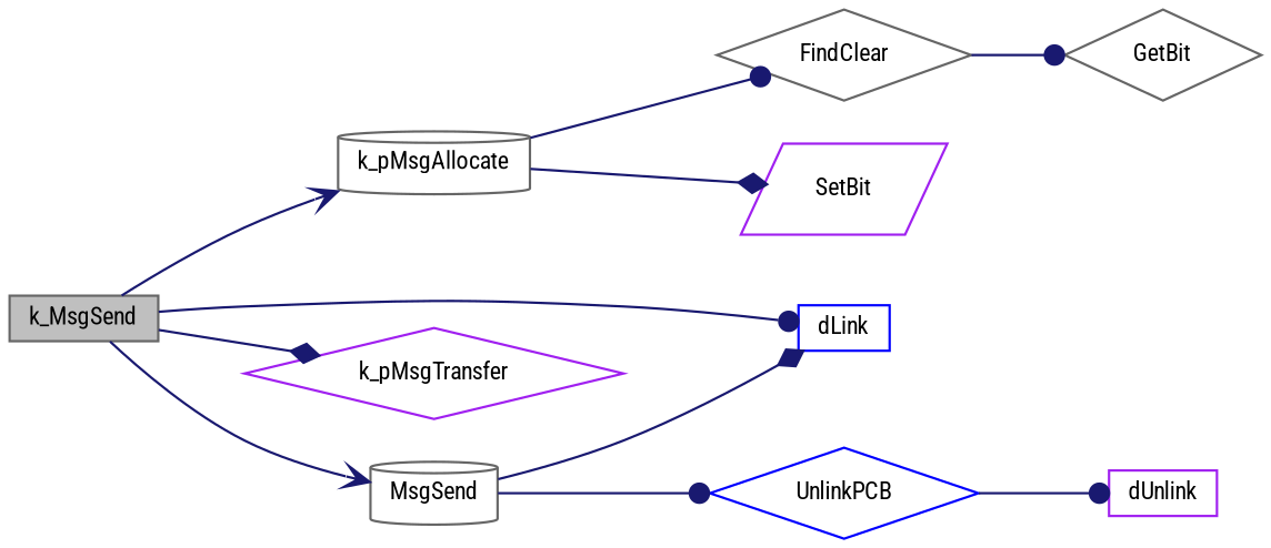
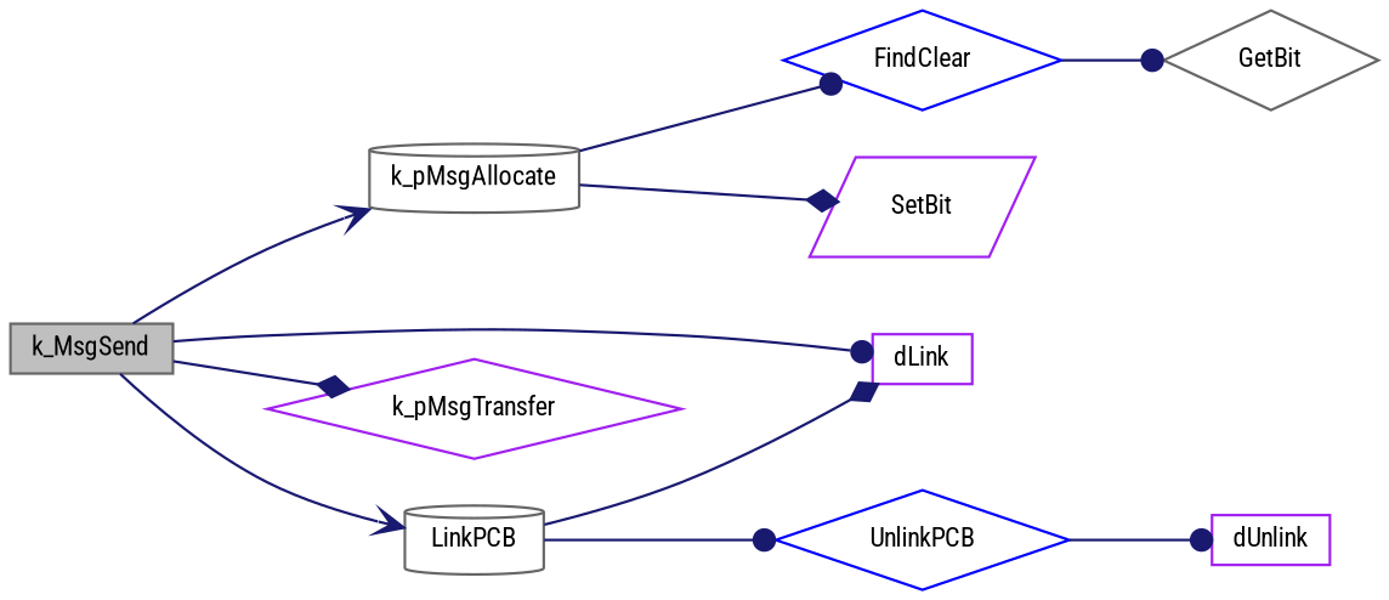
  digraph {
    fontname="Roboto Condensed"
    rankdir=LR
    node [color=gray40 fillcolor=white fontname="Roboto Condensed" fontsize=10 shape=diamond style=filled]
    edge [arrowhead=dot color=midnightblue fontname="Roboto Condensed" fontsize=10 labelfontname=Helvetica labelfontsize=10 style=solid]
    n1 [fillcolor=grey75 fontcolor=black height=0.2 label=k_MsgSend shape=box width=0.4]
-   n2 [color=blue height=0.2 label=dLink shape=box width=0.4]
+   n2 [color=purple height=0.2 label=dLink shape=box width=0.4]
    n3 [height=0.2 label=k_pMsgAllocate shape=cylinder width=0.4]
    n4 [color=purple height=0.2 label=k_pMsgTransfer width=0.4]
-   n5 [height=0.2 label=MsgSend shape=cylinder width=0.4]
-   n6 [height=0.2 label=FindClear width=0.4]
+   n5 [height=0.2 label=LinkPCB shape=cylinder width=0.4]
+   n6 [color=blue height=0.2 label=FindClear width=0.4]
    n7 [color=purple height=0.2 label=SetBit shape=parallelogram width=0.4]
    n8 [color=blue height=0.2 label=UnlinkPCB width=0.4]
    n9 [height=0.2 label=GetBit width=0.4]
    n10 [color=purple height=0.2 label=dUnlink shape=box width=0.4]
    n1 -> n2
    n1 -> n3 [arrowhead=vee]
    n1 -> n4 [arrowhead=diamond]
    n1 -> n5 [arrowhead=vee]
    n3 -> n6
    n3 -> n7 [arrowhead=diamond]
    n5 -> n2 [arrowhead=diamond]
    n5 -> n8
    n6 -> n9
    n8 -> n10
  }
